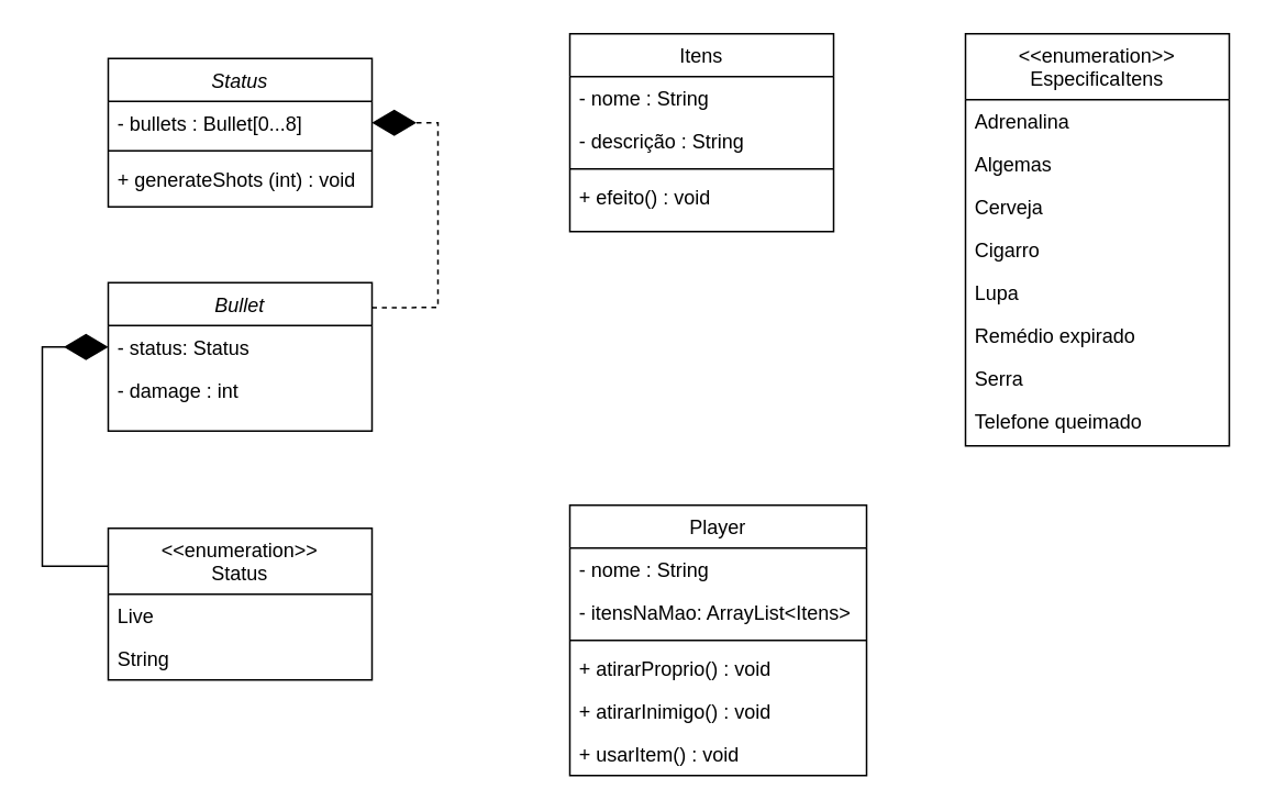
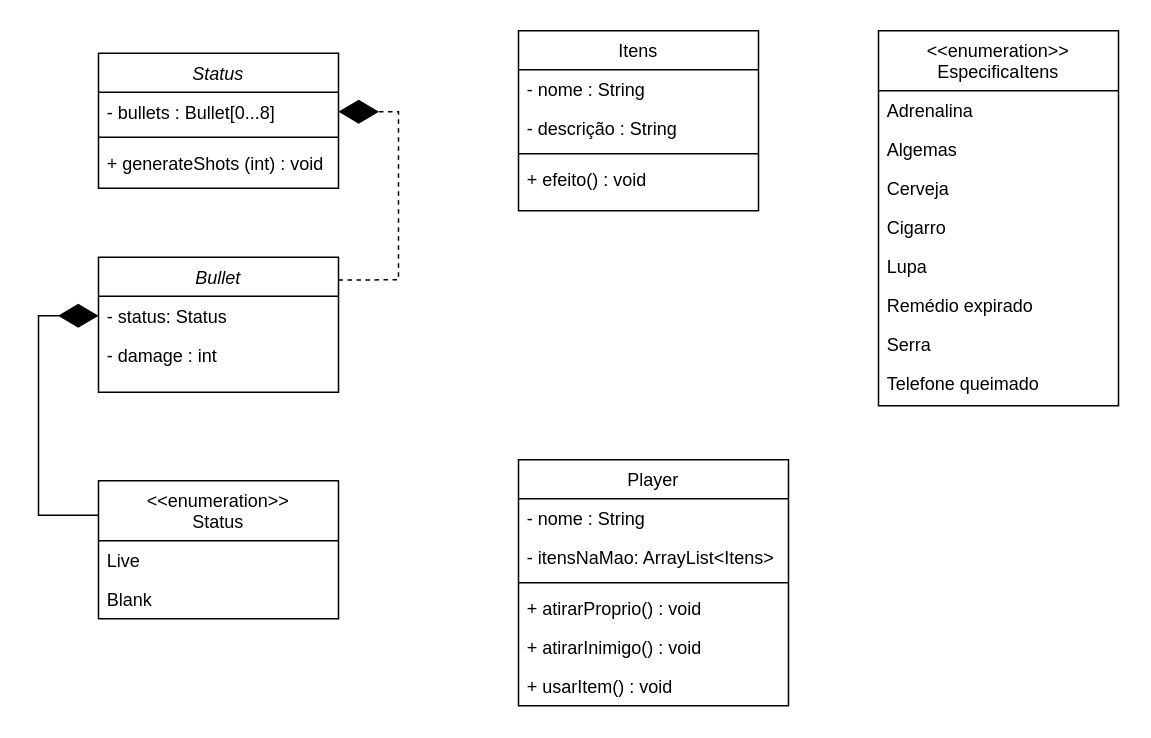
  <mxCell id="0" />
  <mxCell id="1" parent="0" />
  <mxCell id="2" value="Status" style="swimlane;fontStyle=2;align=center;verticalAlign=top;childLayout=stackLayout;horizontal=1;startSize=26;horizontalStack=0;resizeParent=1;resizeLast=0;collapsible=1;marginBottom=0;rounded=0;shadow=0;strokeWidth=1;" parent="1" vertex="1"><mxGeometry x="60" y="35" width="160" height="90" as="geometry"><mxRectangle x="230" y="140" width="160" height="26" as="alternateBounds" /></mxGeometry></mxCell>
  <mxCell id="3" value="- bullets : Bullet[0...8]" style="text;align=left;verticalAlign=top;spacingLeft=4;spacingRight=4;overflow=hidden;rotatable=0;points=[[0,0.5],[1,0.5]];portConstraint=eastwest;rounded=0;shadow=0;html=0;" parent="2" vertex="1"><mxGeometry y="26" width="160" height="26" as="geometry" /></mxCell>
  <mxCell id="4" value="" style="line;html=1;strokeWidth=1;align=left;verticalAlign=middle;spacingTop=-1;spacingLeft=3;spacingRight=3;rotatable=0;labelPosition=right;points=[];portConstraint=eastwest;" parent="2" vertex="1"><mxGeometry y="52" width="160" height="8" as="geometry" /></mxCell>
  <mxCell id="5" value="+ generateShots (int) : void" style="text;align=left;verticalAlign=top;spacingLeft=4;spacingRight=4;overflow=hidden;rotatable=0;points=[[0,0.5],[1,0.5]];portConstraint=eastwest;" parent="2" vertex="1"><mxGeometry y="60" width="160" height="26" as="geometry" /></mxCell>
  <mxCell id="6" value="Itens" style="swimlane;fontStyle=0;align=center;verticalAlign=top;childLayout=stackLayout;horizontal=1;startSize=26;horizontalStack=0;resizeParent=1;resizeLast=0;collapsible=1;marginBottom=0;rounded=0;shadow=0;strokeWidth=1;" parent="1" vertex="1"><mxGeometry x="340" y="20" width="160" height="120" as="geometry"><mxRectangle x="550" y="140" width="160" height="26" as="alternateBounds" /></mxGeometry></mxCell>
  <mxCell id="7" value="- nome : String" style="text;align=left;verticalAlign=top;spacingLeft=4;spacingRight=4;overflow=hidden;rotatable=0;points=[[0,0.5],[1,0.5]];portConstraint=eastwest;" parent="6" vertex="1"><mxGeometry y="26" width="160" height="26" as="geometry" /></mxCell>
  <mxCell id="8" value="- descrição : String" style="text;align=left;verticalAlign=top;spacingLeft=4;spacingRight=4;overflow=hidden;rotatable=0;points=[[0,0.5],[1,0.5]];portConstraint=eastwest;rounded=0;shadow=0;html=0;" parent="6" vertex="1"><mxGeometry y="52" width="160" height="26" as="geometry" /></mxCell>
  <mxCell id="9" value="" style="line;html=1;strokeWidth=1;align=left;verticalAlign=middle;spacingTop=-1;spacingLeft=3;spacingRight=3;rotatable=0;labelPosition=right;points=[];portConstraint=eastwest;" parent="6" vertex="1"><mxGeometry y="78" width="160" height="8" as="geometry" /></mxCell>
  <mxCell id="10" value="+ efeito() : void" style="text;align=left;verticalAlign=top;spacingLeft=4;spacingRight=4;overflow=hidden;rotatable=0;points=[[0,0.5],[1,0.5]];portConstraint=eastwest;" parent="6" vertex="1"><mxGeometry y="86" width="160" height="26" as="geometry" /></mxCell>
  <mxCell id="11" value="&lt;&lt;enumeration&gt;&gt;&#10;EspecificaItens" style="swimlane;fontStyle=0;align=center;verticalAlign=top;childLayout=stackLayout;horizontal=1;startSize=40;horizontalStack=0;resizeParent=1;resizeLast=0;collapsible=1;marginBottom=0;rounded=0;shadow=0;strokeWidth=1;" vertex="1" parent="1"><mxGeometry x="580" y="20" width="160" height="250" as="geometry"><mxRectangle x="550" y="140" width="160" height="26" as="alternateBounds" /></mxGeometry></mxCell>
  <mxCell id="12" value="Adrenalina" style="text;align=left;verticalAlign=top;spacingLeft=4;spacingRight=4;overflow=hidden;rotatable=0;points=[[0,0.5],[1,0.5]];portConstraint=eastwest;" vertex="1" parent="11"><mxGeometry y="40" width="160" height="26" as="geometry" /></mxCell>
  <mxCell id="13" value="Algemas" style="text;align=left;verticalAlign=top;spacingLeft=4;spacingRight=4;overflow=hidden;rotatable=0;points=[[0,0.5],[1,0.5]];portConstraint=eastwest;" vertex="1" parent="11"><mxGeometry y="66" width="160" height="26" as="geometry" /></mxCell>
  <mxCell id="14" value="Cerveja" style="text;align=left;verticalAlign=top;spacingLeft=4;spacingRight=4;overflow=hidden;rotatable=0;points=[[0,0.5],[1,0.5]];portConstraint=eastwest;" vertex="1" parent="11"><mxGeometry y="92" width="160" height="26" as="geometry" /></mxCell>
  <mxCell id="15" value="Cigarro" style="text;align=left;verticalAlign=top;spacingLeft=4;spacingRight=4;overflow=hidden;rotatable=0;points=[[0,0.5],[1,0.5]];portConstraint=eastwest;" vertex="1" parent="11"><mxGeometry y="118" width="160" height="26" as="geometry" /></mxCell>
  <mxCell id="16" value="Lupa" style="text;align=left;verticalAlign=top;spacingLeft=4;spacingRight=4;overflow=hidden;rotatable=0;points=[[0,0.5],[1,0.5]];portConstraint=eastwest;" vertex="1" parent="11"><mxGeometry y="144" width="160" height="26" as="geometry" /></mxCell>
  <mxCell id="17" value="Remédio expirado" style="text;align=left;verticalAlign=top;spacingLeft=4;spacingRight=4;overflow=hidden;rotatable=0;points=[[0,0.5],[1,0.5]];portConstraint=eastwest;" vertex="1" parent="11"><mxGeometry y="170" width="160" height="26" as="geometry" /></mxCell>
  <mxCell id="18" value="Serra" style="text;align=left;verticalAlign=top;spacingLeft=4;spacingRight=4;overflow=hidden;rotatable=0;points=[[0,0.5],[1,0.5]];portConstraint=eastwest;" vertex="1" parent="11"><mxGeometry y="196" width="160" height="26" as="geometry" /></mxCell>
  <mxCell id="19" value="Telefone queimado" style="text;align=left;verticalAlign=top;spacingLeft=4;spacingRight=4;overflow=hidden;rotatable=0;points=[[0,0.5],[1,0.5]];portConstraint=eastwest;" vertex="1" parent="11"><mxGeometry y="222" width="160" height="26" as="geometry" /></mxCell>
  <mxCell id="20" value="Bullet" style="swimlane;fontStyle=2;align=center;verticalAlign=top;childLayout=stackLayout;horizontal=1;startSize=26;horizontalStack=0;resizeParent=1;resizeLast=0;collapsible=1;marginBottom=0;rounded=0;shadow=0;strokeWidth=1;" vertex="1" parent="1"><mxGeometry x="60" y="171" width="160" height="90" as="geometry"><mxRectangle x="230" y="140" width="160" height="26" as="alternateBounds" /></mxGeometry></mxCell>
  <mxCell id="21" value="- status: Status&#10;" style="text;align=left;verticalAlign=top;spacingLeft=4;spacingRight=4;overflow=hidden;rotatable=0;points=[[0,0.5],[1,0.5]];portConstraint=eastwest;rounded=0;shadow=0;html=0;" vertex="1" parent="20"><mxGeometry y="26" width="160" height="26" as="geometry" /></mxCell>
  <mxCell id="22" value="- damage : int" style="text;align=left;verticalAlign=top;spacingLeft=4;spacingRight=4;overflow=hidden;rotatable=0;points=[[0,0.5],[1,0.5]];portConstraint=eastwest;rounded=0;shadow=0;html=0;" vertex="1" parent="20"><mxGeometry y="52" width="160" height="26" as="geometry" /></mxCell>
  <mxCell id="23" value="&lt;&lt;enumeration&gt;&gt;&#10;Status" style="swimlane;fontStyle=0;align=center;verticalAlign=top;childLayout=stackLayout;horizontal=1;startSize=40;horizontalStack=0;resizeParent=1;resizeLast=0;collapsible=1;marginBottom=0;rounded=0;shadow=0;strokeWidth=1;" vertex="1" parent="1"><mxGeometry x="60" y="320" width="160" height="92" as="geometry"><mxRectangle x="550" y="140" width="160" height="26" as="alternateBounds" /></mxGeometry></mxCell>
  <mxCell id="24" value="Live" style="text;align=left;verticalAlign=top;spacingLeft=4;spacingRight=4;overflow=hidden;rotatable=0;points=[[0,0.5],[1,0.5]];portConstraint=eastwest;" vertex="1" parent="23"><mxGeometry y="40" width="160" height="26" as="geometry" /></mxCell>
- <mxCell id="25" value="String" style="text;align=left;verticalAlign=top;spacingLeft=4;spacingRight=4;overflow=hidden;rotatable=0;points=[[0,0.5],[1,0.5]];portConstraint=eastwest;" vertex="1" parent="23"><mxGeometry y="66" width="160" height="26" as="geometry" /></mxCell>
+ <mxCell id="25" value="Blank" style="text;align=left;verticalAlign=top;spacingLeft=4;spacingRight=4;overflow=hidden;rotatable=0;points=[[0,0.5],[1,0.5]];portConstraint=eastwest;" vertex="1" parent="23"><mxGeometry y="66" width="160" height="26" as="geometry" /></mxCell>
  <mxCell id="26" value="" style="endArrow=diamondThin;endFill=1;endSize=24;html=1;rounded=0;entryX=1;entryY=0.5;entryDx=0;entryDy=0;exitX=1;exitY=0.169;exitDx=0;exitDy=0;exitPerimeter=0;dashed=1;" edge="1" parent="1" source="20" target="3"><mxGeometry width="160" relative="1" as="geometry"><mxPoint x="330" y="300" as="sourcePoint" /><mxPoint x="490" y="300" as="targetPoint" /><Array as="points"><mxPoint x="260" y="186" /><mxPoint x="260" y="74" /></Array></mxGeometry></mxCell>
  <mxCell id="27" value="" style="endArrow=diamondThin;endFill=1;endSize=24;html=1;rounded=0;entryX=0;entryY=0.5;entryDx=0;entryDy=0;exitX=0;exitY=0.25;exitDx=0;exitDy=0;" edge="1" parent="1" source="23" target="21"><mxGeometry width="160" relative="1" as="geometry"><mxPoint x="340" y="290" as="sourcePoint" /><mxPoint x="500" y="290" as="targetPoint" /><Array as="points"><mxPoint x="20" y="343" /><mxPoint x="20" y="210" /></Array></mxGeometry></mxCell>
  <mxCell id="28" value="Player" style="swimlane;fontStyle=0;align=center;verticalAlign=top;childLayout=stackLayout;horizontal=1;startSize=26;horizontalStack=0;resizeParent=1;resizeLast=0;collapsible=1;marginBottom=0;rounded=0;shadow=0;strokeWidth=1;" vertex="1" parent="1"><mxGeometry x="340" y="306" width="180" height="164" as="geometry"><mxRectangle x="550" y="140" width="160" height="26" as="alternateBounds" /></mxGeometry></mxCell>
  <mxCell id="29" value="- nome : String" style="text;align=left;verticalAlign=top;spacingLeft=4;spacingRight=4;overflow=hidden;rotatable=0;points=[[0,0.5],[1,0.5]];portConstraint=eastwest;" vertex="1" parent="28"><mxGeometry y="26" width="180" height="26" as="geometry" /></mxCell>
  <mxCell id="30" value="- itensNaMao: ArrayList&lt;Itens&gt;" style="text;align=left;verticalAlign=top;spacingLeft=4;spacingRight=4;overflow=hidden;rotatable=0;points=[[0,0.5],[1,0.5]];portConstraint=eastwest;rounded=0;shadow=0;html=0;" vertex="1" parent="28"><mxGeometry y="52" width="180" height="26" as="geometry" /></mxCell>
  <mxCell id="31" value="" style="line;html=1;strokeWidth=1;align=left;verticalAlign=middle;spacingTop=-1;spacingLeft=3;spacingRight=3;rotatable=0;labelPosition=right;points=[];portConstraint=eastwest;" vertex="1" parent="28"><mxGeometry y="78" width="180" height="8" as="geometry" /></mxCell>
  <mxCell id="32" value="+ atirarProprio() : void" style="text;align=left;verticalAlign=top;spacingLeft=4;spacingRight=4;overflow=hidden;rotatable=0;points=[[0,0.5],[1,0.5]];portConstraint=eastwest;" vertex="1" parent="28"><mxGeometry y="86" width="180" height="26" as="geometry" /></mxCell>
  <mxCell id="33" value="+ atirarInimigo() : void" style="text;align=left;verticalAlign=top;spacingLeft=4;spacingRight=4;overflow=hidden;rotatable=0;points=[[0,0.5],[1,0.5]];portConstraint=eastwest;" vertex="1" parent="28"><mxGeometry y="112" width="180" height="26" as="geometry" /></mxCell>
  <mxCell id="34" value="+ usarItem() : void" style="text;align=left;verticalAlign=top;spacingLeft=4;spacingRight=4;overflow=hidden;rotatable=0;points=[[0,0.5],[1,0.5]];portConstraint=eastwest;" vertex="1" parent="28"><mxGeometry y="138" width="180" height="26" as="geometry" /></mxCell>
